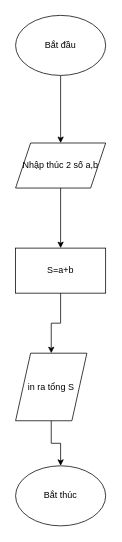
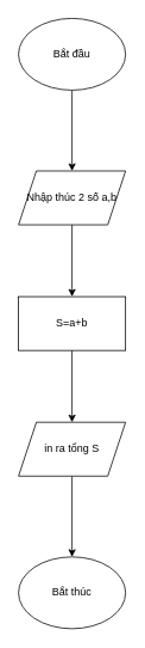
  <mxCell id="0" />
  <mxCell id="1" parent="0" />
  <mxCell id="2" value="" style="edgeStyle=orthogonalEdgeStyle;rounded=0;orthogonalLoop=1;jettySize=auto;html=1;" parent="1" source="3" target="5" edge="1"><mxGeometry relative="1" as="geometry" /></mxCell>
  <mxCell id="3" value="Bắt đầu" style="ellipse;whiteSpace=wrap;html=1;" parent="1" vertex="1"><mxGeometry x="20" y="20" width="120" height="80" as="geometry" /></mxCell>
  <mxCell id="4" value="" style="edgeStyle=orthogonalEdgeStyle;rounded=0;orthogonalLoop=1;jettySize=auto;html=1;" edge="1" parent="1" source="5" target="8"><mxGeometry relative="1" as="geometry" /></mxCell>
  <mxCell id="5" value="Nhập thúc 2 số a,b" style="shape=parallelogram;perimeter=parallelogramPerimeter;whiteSpace=wrap;html=1;fixedSize=1;" parent="1" vertex="1"><mxGeometry x="20" y="190" width="120" height="60" as="geometry" /></mxCell>
  <mxCell id="6" value="Bắt thúc" style="ellipse;whiteSpace=wrap;html=1;" vertex="1" parent="1"><mxGeometry x="20" y="620" width="120" height="80" as="geometry" /></mxCell>
  <mxCell id="7" value="" style="edgeStyle=orthogonalEdgeStyle;rounded=0;orthogonalLoop=1;jettySize=auto;html=1;" edge="1" parent="1" source="8" target="10"><mxGeometry relative="1" as="geometry" /></mxCell>
  <mxCell id="8" value="S=a+b" style="whiteSpace=wrap;html=1;" vertex="1" parent="1"><mxGeometry x="20" y="330" width="120" height="60" as="geometry" /></mxCell>
  <mxCell id="9" style="edgeStyle=orthogonalEdgeStyle;rounded=0;orthogonalLoop=1;jettySize=auto;html=1;entryX=0.5;entryY=0;entryDx=0;entryDy=0;" edge="1" parent="1" source="10" target="6"><mxGeometry relative="1" as="geometry" /></mxCell>
- <mxCell id="10" value="in ra tổng S" style="shape=parallelogram;perimeter=parallelogramPerimeter;whiteSpace=wrap;html=1;fixedSize=1;" vertex="1" parent="1"><mxGeometry x="20" y="470" width="95" height="90" as="geometry" /></mxCell>
+ <mxCell id="10" value="in ra tổng S" style="shape=parallelogram;perimeter=parallelogramPerimeter;whiteSpace=wrap;html=1;fixedSize=1;" vertex="1" parent="1"><mxGeometry x="20" y="470" width="120" height="60" as="geometry" /></mxCell>
